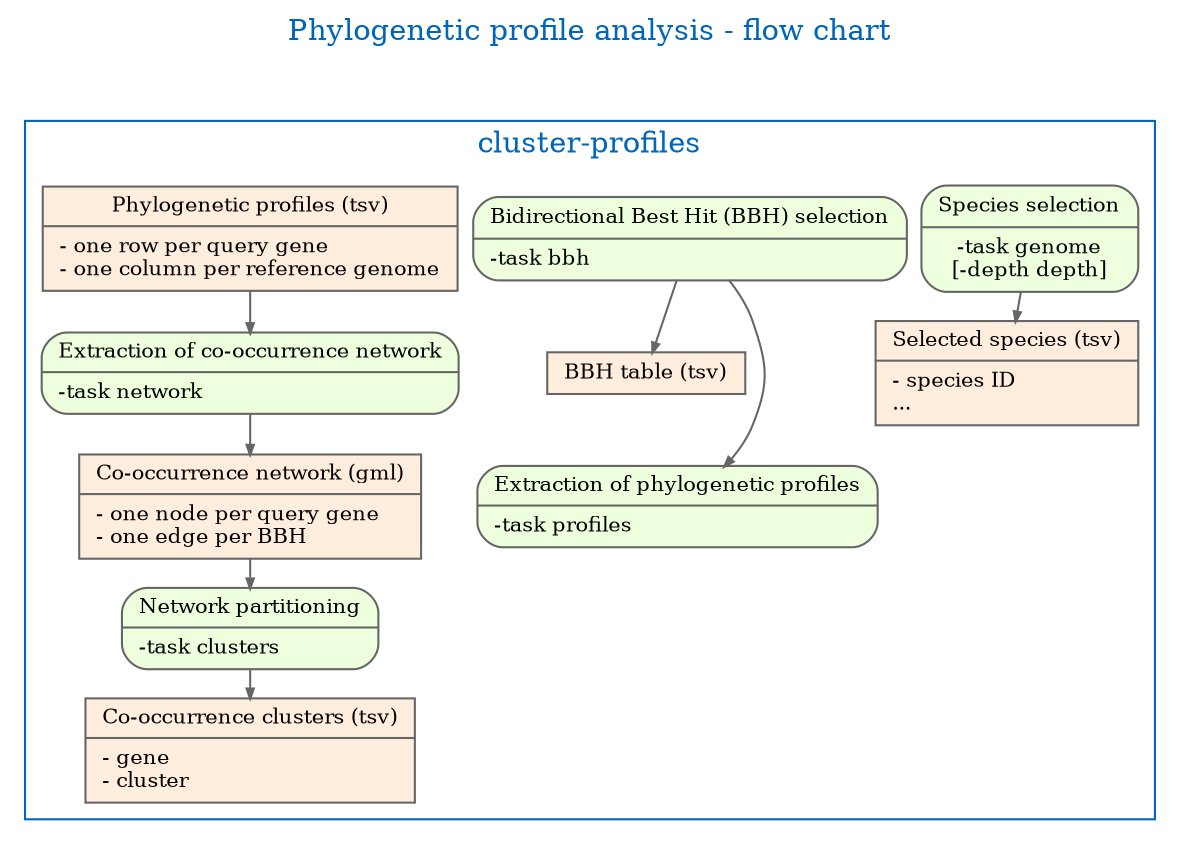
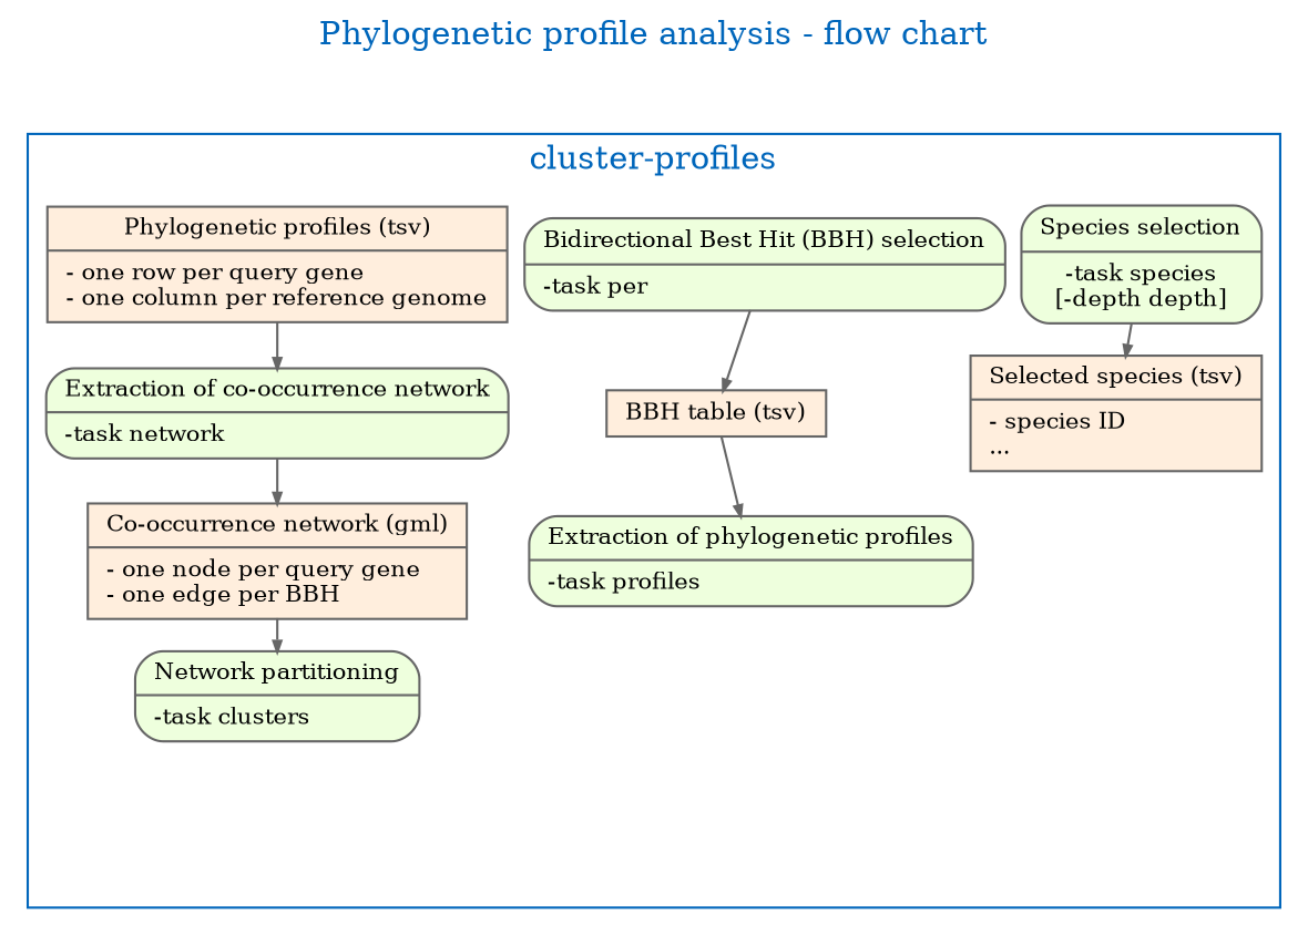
  digraph {
    fontcolor="#0066BB"
    fontname="DejaVu Serif"
    fontsize=14
    label="Phylogenetic profile analysis - flow chart"
    labelloc=t
    nodesep=0.1
    rankdir=TB
    ranksep=0.2
    node [color="#666666" fillcolor="#EEFFDD" fontname="DejaVu Serif" fontsize=10 shape=record style="rounded,filled"]
    edge [arrowsize=0.5 color="#666666" fontname="DejaVu Serif" fontsize=10 labelfontname=ArialMT labelfontsize=10]
-   n1 [height=0.2 label="{Species selection|-task genome\n[-depth depth]}"]
+   n1 [height=0.2 label="{Species selection|-task species\n[-depth depth]}"]
    n2 [fillcolor="#FFEEDD" height=0.2 label="{Selected species (tsv)|- species ID\l...\l}" style=filled]
-   n3 [height=0.2 label="{Bidirectional Best Hit (BBH) selection|-task bbh\l}"]
+   n3 [height=0.2 label="{Bidirectional Best Hit (BBH) selection|-task per\l}"]
    n4 [fillcolor="#FFEEDD" height=0.2 label="{BBH table (tsv)}" style=filled]
    n5 [height=0.2 label="{Extraction of phylogenetic profiles|-task profiles\l}"]
    n6 [fillcolor="#FFEEDD" height=0.2 label="{Phylogenetic profiles (tsv)|- one row per query gene\l- one column per reference genome}" style=filled]
    n7 [height=0.2 label="{Extraction of co-occurrence network|-task network\l}"]
    n8 [fillcolor="#FFEEDD" height=0.2 label="{Co-occurrence network (gml)|- one node per query gene\l- one edge per BBH\l}" style=filled]
    n9 [height=0.2 label="{Network partitioning|-task clusters\l}"]
-   n10 [fillcolor="#FFEEDD" height=0.2 label="{Co-occurrence clusters (tsv)|- gene\l- cluster\l}" style=filled]
    subgraph cluster_1 {
      color="#0066BB"
      label="cluster-profiles"
      n1
      n2
      n3
      n4
      n5
      n6
      n7
      n8
      n9
-     n10
    }
    n1 -> n2
    n3 -> n4
-   n3 -> n5
+   n4 -> n5
    n6 -> n7
    n7 -> n8
    n8 -> n9
-   n9 -> n10
  }
